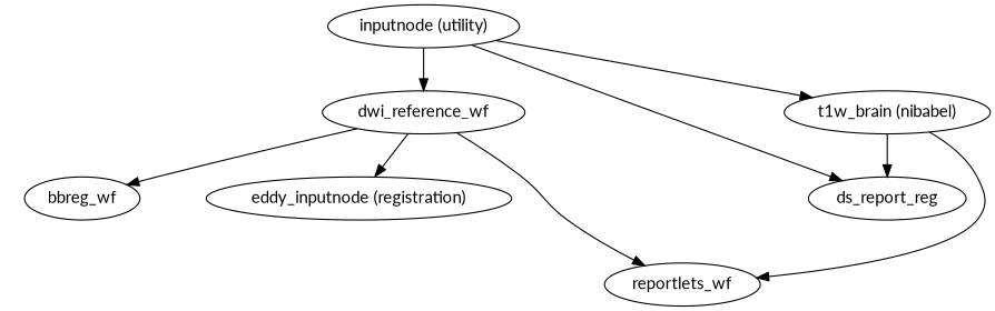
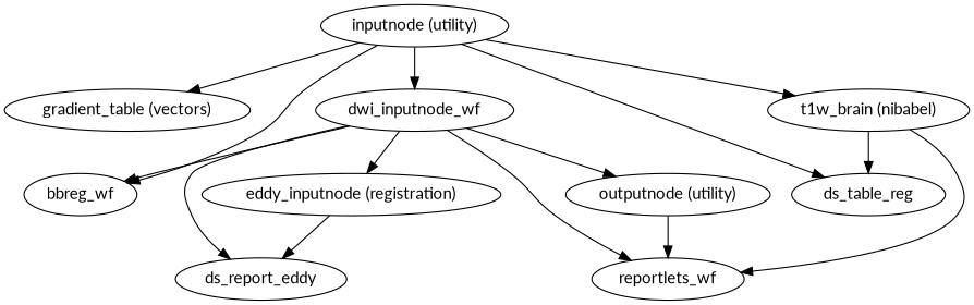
  strict digraph {
    fontname=Lato
    node [fontname=Lato]
    edge [fontname=Lato]
    "inputnode (utility)"
-   dwi_reference_wf
+   "gradient_table (vectors)"
+   dwi_reference_wf [label=dwi_inputnode_wf]
    bbreg_wf
    "t1w_brain (nibabel)"
-   ds_report_reg
+   ds_report_reg [label=ds_table_reg]
    reportlets_wf
+   "outputnode (utility)"
    n9 [label="eddy_inputnode (registration)"]
+   ds_report_eddy
+   "inputnode (utility)" -> "gradient_table (vectors)"
    "inputnode (utility)" -> dwi_reference_wf
+   "inputnode (utility)" -> bbreg_wf
    "inputnode (utility)" -> "t1w_brain (nibabel)"
    "inputnode (utility)" -> ds_report_reg
    dwi_reference_wf -> bbreg_wf
    dwi_reference_wf -> reportlets_wf
+   dwi_reference_wf -> "outputnode (utility)"
    dwi_reference_wf -> n9
+   dwi_reference_wf -> ds_report_eddy
    "t1w_brain (nibabel)" -> ds_report_reg
    "t1w_brain (nibabel)" -> reportlets_wf
+   "outputnode (utility)" -> reportlets_wf
+   n9 -> ds_report_eddy
  }
